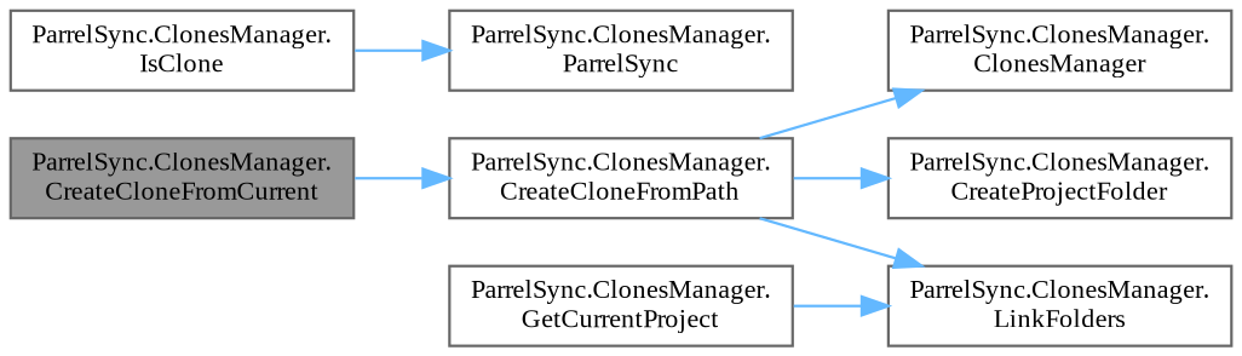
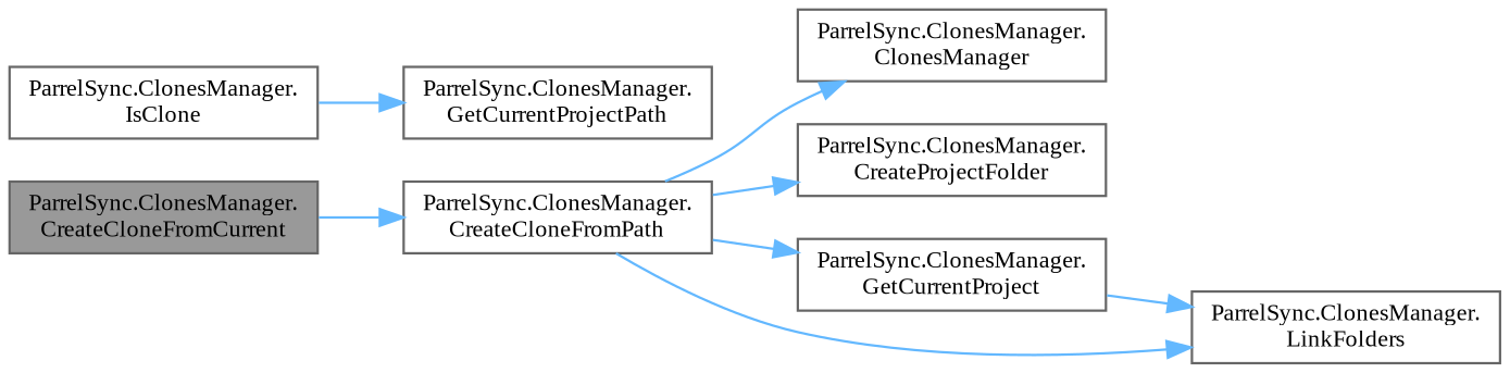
  digraph {
    fontname="Liberation Serif"
    rankdir=LR
    node [color=grey40 fillcolor=white fontname="Liberation Serif" fontsize=10 shape=box style=filled]
    edge [color=steelblue1 fontname="Liberation Serif" fontsize=10 labelfontname=Helvetica labelfontsize=10 style=solid]
    n1 [color=gray40 fillcolor=grey60 fontcolor=black height=0.2 label="ParrelSync.ClonesManager.\lCreateCloneFromCurrent" width=0.4]
    n2 [height=0.2 label="ParrelSync.ClonesManager.\lCreateCloneFromPath" width=0.4]
    n3 [height=0.2 label="ParrelSync.ClonesManager.\lClonesManager" width=0.4]
    n4 [height=0.2 label="ParrelSync.ClonesManager.\lCreateProjectFolder" width=0.4]
    n5 [height=0.2 label="ParrelSync.ClonesManager.\lGetCurrentProject" width=0.4]
    n6 [height=0.2 label="ParrelSync.ClonesManager.\lLinkFolders" width=0.4]
-   n7 [height=0.2 label="ParrelSync.ClonesManager.\lParrelSync" width=0.4]
+   n7 [height=0.2 label="ParrelSync.ClonesManager.\lGetCurrentProjectPath" width=0.4]
    n8 [height=0.2 label="ParrelSync.ClonesManager.\lIsClone" width=0.4]
    n1 -> n2
    n2 -> n3
    n2 -> n4
+   n2 -> n5
    n2 -> n6
    n5 -> n6
    n8 -> n7
  }
